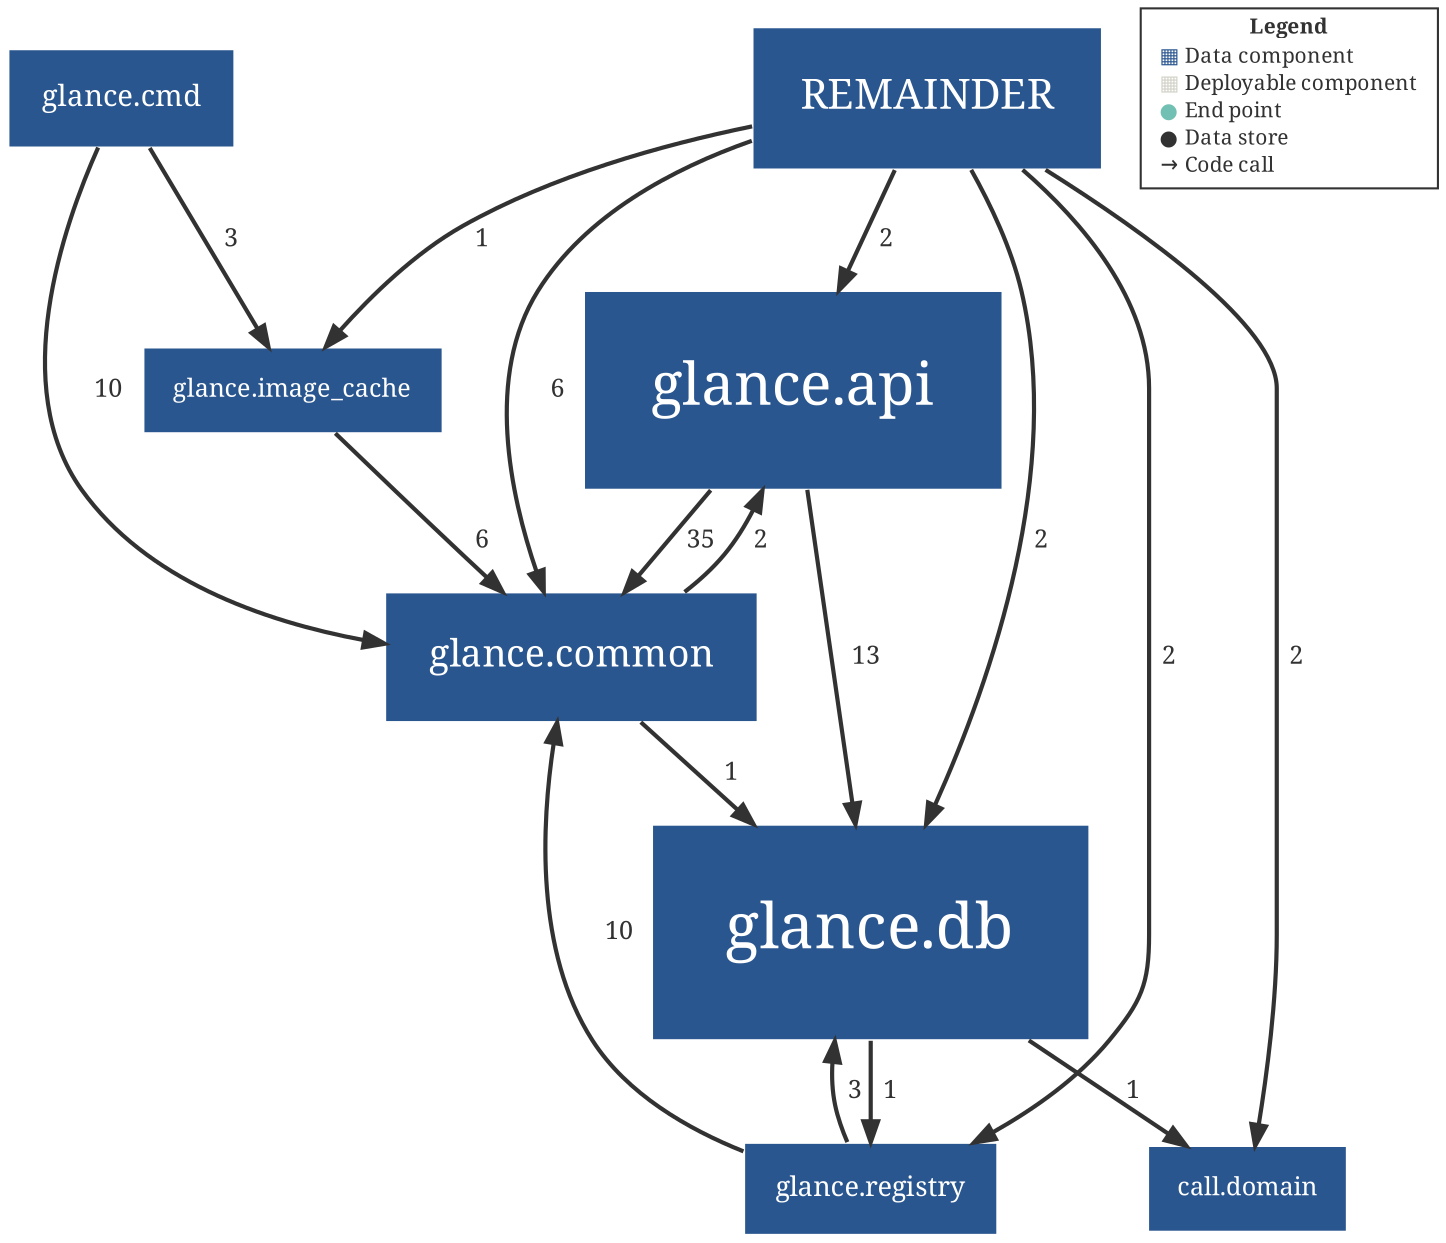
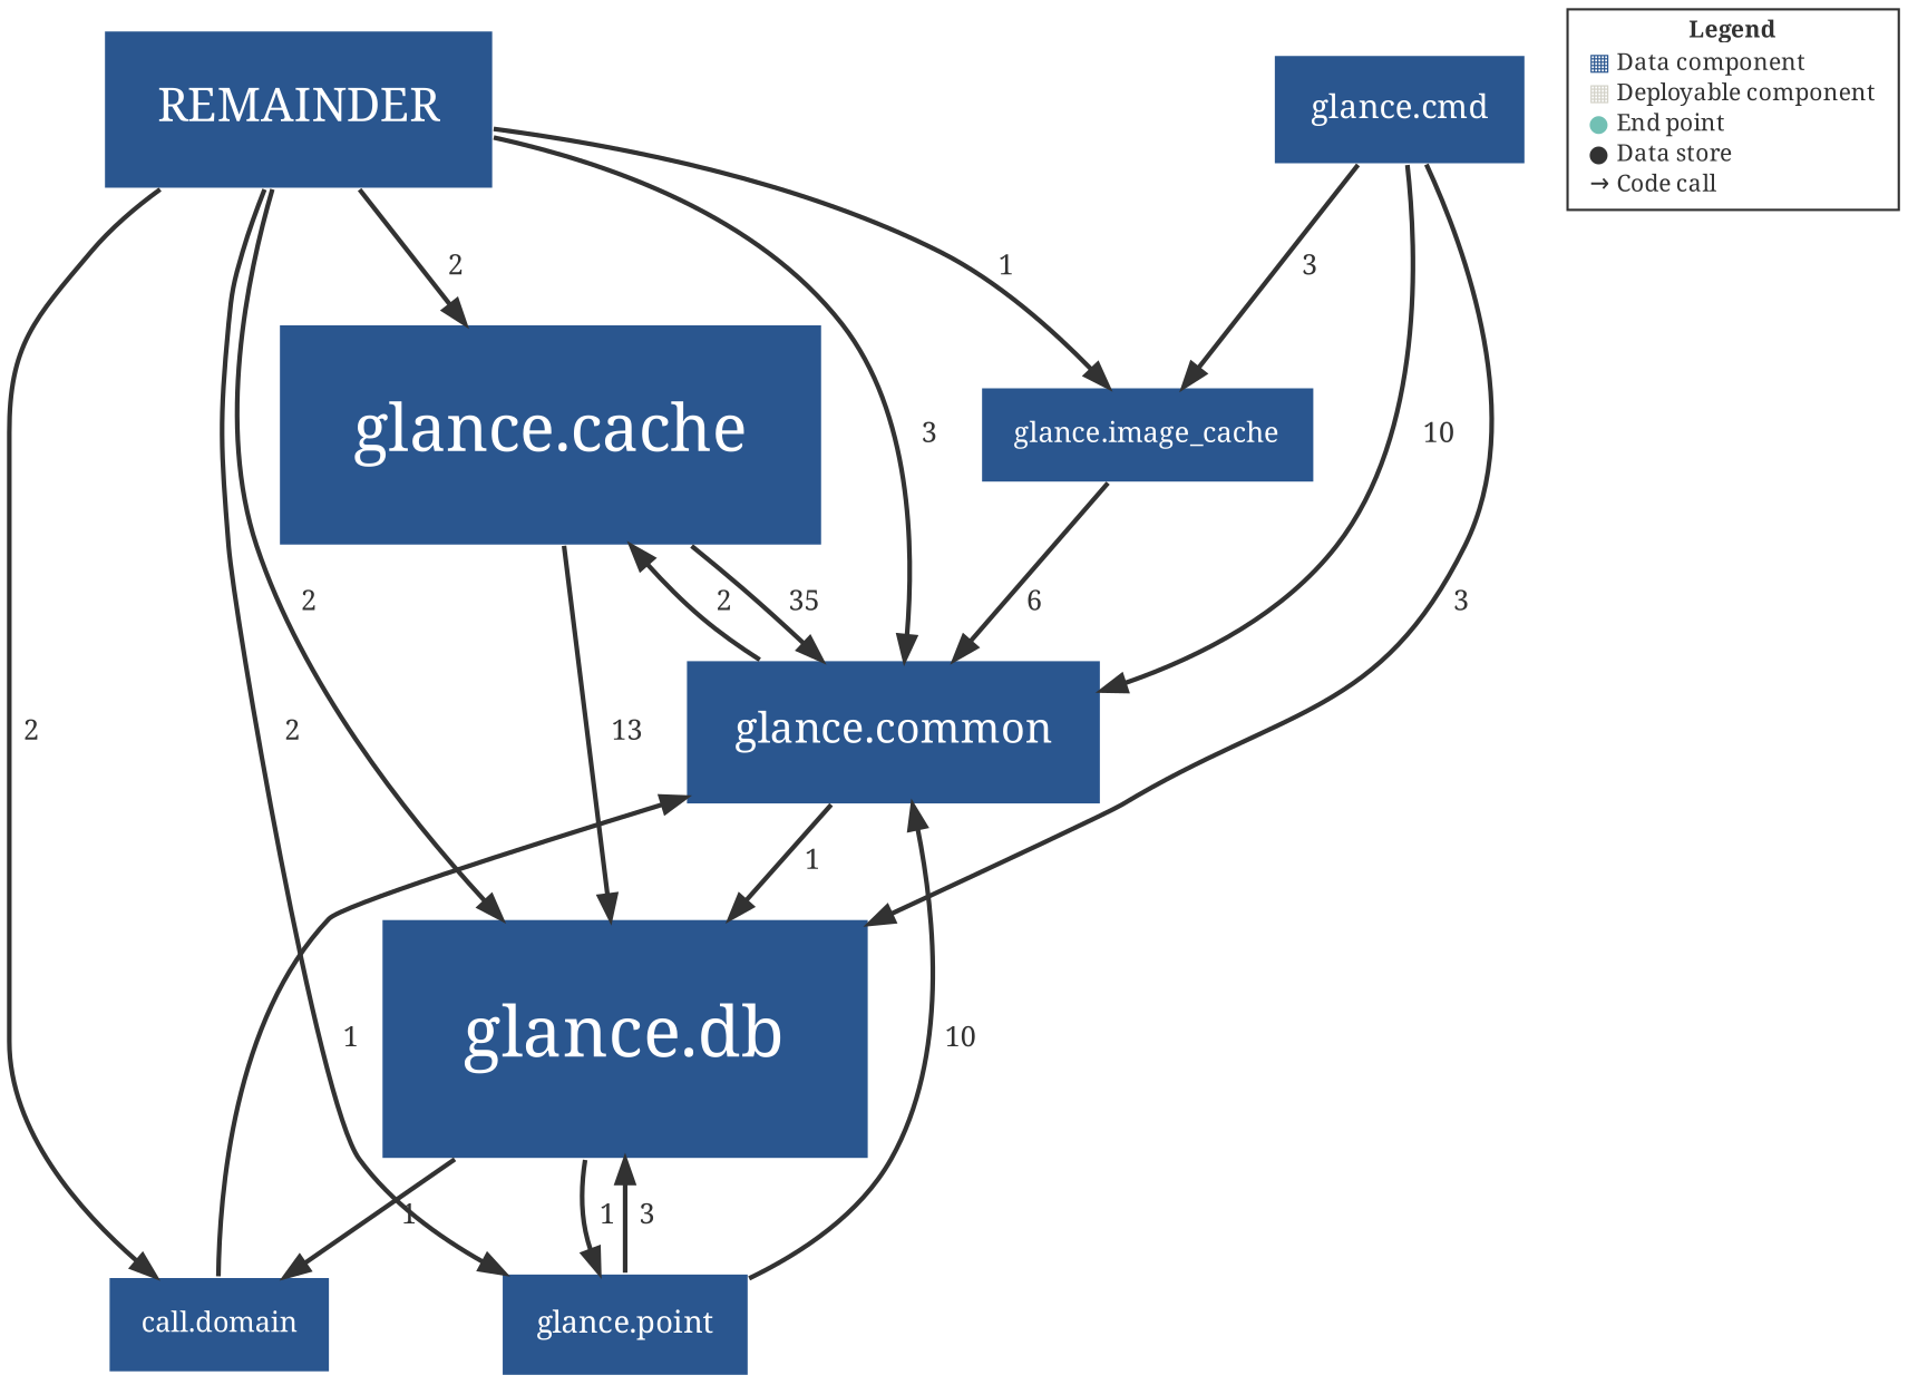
  digraph {
    compound=true
    fontname="Noto Serif"
    rankdir=TD
    node [color="#FFFFFF" fillcolor="#2A568F" fontcolor="#FFFFFF" fontname="Noto Serif" fontsize=12 margin=0.192 penwidth=1 shape=box style=filled]
    edge [color="#323232" fontcolor="#323232" fontname="Noto Serif" fontsize=12 penwidth=2]
    n1 [fontsize=20 label=REMAINDER margin=0.32]
-   n2 [fontsize=28 label="glance.api" margin=0.448]
+   n2 [fontsize=28 label="glance.cache" margin=0.448]
    n3 [fontsize=18 label="glance.common" margin=0.28800000000000003]
    n4 [fontsize=30 label="glance.db" margin=0.48]
    n5 [label="glance.image_cache"]
    n6 [label="call.domain"]
-   n7 [fontsize=13 label="glance.registry" margin=0.20800000000000002]
+   n7 [fontsize=13 label="glance.point" margin=0.20800000000000002]
    n8 [fontsize=14 label="glance.cmd" margin=0.224]
    n9 [color="#323232" fillcolor="#FFFFFF" fontcolor="#323232" fontsize=10 label=<<TABLE BORDER="0" CELLPADDING="1" CELLSPACING="0"> <TR><TD COLSPAN="2"><B>Legend</B></TD></TR> <TR><TD><FONT COLOR="#2A568F">&#9638;</FONT></TD><TD ALIGN="left">Data component</TD></TR> <TR><TD><FONT COLOR="#D2D1C7">&#9638;</FONT></TD><TD ALIGN="left">Deployable component</TD></TR> <TR><TD><FONT COLOR="#72C0B4">&#9679;</FONT></TD><TD ALIGN="left">End point</TD></TR> <TR><TD><FONT COLOR="#323232">&#9679;</FONT></TD><TD ALIGN="left">Data store</TD></TR> <TR><TD><FONT COLOR="#323232">&rarr;</FONT></TD><TD ALIGN="left">Code call</TD></TR> </TABLE> > margin=""]
    n1 -> n2 [label="  2"]
-   n1 -> n3 [label="  6"]
+   n1 -> n3 [label="  3"]
    n1 -> n4 [label="  2"]
    n1 -> n5 [label="  1"]
    n1 -> n6 [label="  2"]
    n1 -> n7 [label="  2"]
    n2 -> n3 [label="  35"]
    n2 -> n4 [label="  13"]
    n3 -> n2 [label="  2"]
    n3 -> n4 [label="  1"]
    n4 -> n6 [label="  1"]
    n4 -> n7 [label="  1"]
    n5 -> n3 [label="  6"]
+   n6 -> n3 [label="  1"]
    n7 -> n3 [label="  10"]
    n7 -> n4 [label="  3"]
    n8 -> n3 [label="  10"]
+   n8 -> n4 [label="  3"]
    n8 -> n5 [label="  3"]
  }
